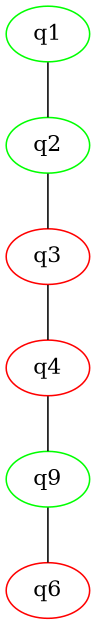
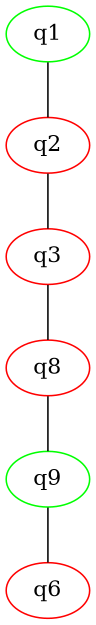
  graph {
    node [color=red]
-   q2 [color=green]
+   q2
    q1 [color=green]
    q3
-   q4
+   q4 [label=q8]
    n5 [color=green label=q9]
    q6
    q2 -- q3
    q1 -- q2
    q3 -- q4
    q4 -- n5
    n5 -- q6
  }
